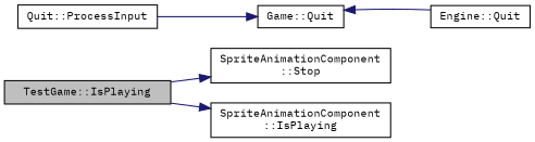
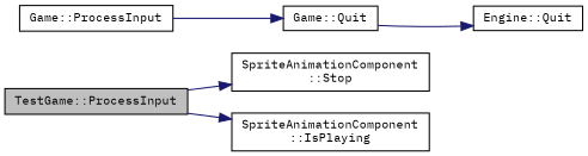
  digraph {
    fontname="IBM Plex Mono"
    rankdir=LR
    node [color=black fillcolor=white fontname="IBM Plex Mono" fontsize=10 shape=record style=filled]
    edge [color=midnightblue fontname="IBM Plex Mono" fontsize=10 labelfontname=Helvetica labelfontsize=10 style=solid]
-   n1 [fillcolor=grey75 fontcolor=black height=0.2 label="TestGame::IsPlaying" width=0.4]
+   n1 [fillcolor=grey75 fontcolor=black height=0.2 label="TestGame::ProcessInput" width=0.4]
    n2 [height=0.2 label="SpriteAnimationComponent\l::Stop" width=0.4]
    n3 [height=0.2 label="SpriteAnimationComponent\l::IsPlaying" width=0.4]
-   n4 [height=0.2 label="Quit::ProcessInput" width=0.4]
+   n4 [height=0.2 label="Game::ProcessInput" width=0.4]
    n5 [height=0.2 label="Game::Quit" width=0.4]
    n6 [height=0.2 label="Engine::Quit" width=0.4]
    n1 -> n2
    n1 -> n3
    n4 -> n5
-   n6 -> n5
+   n5 -> n6
  }
